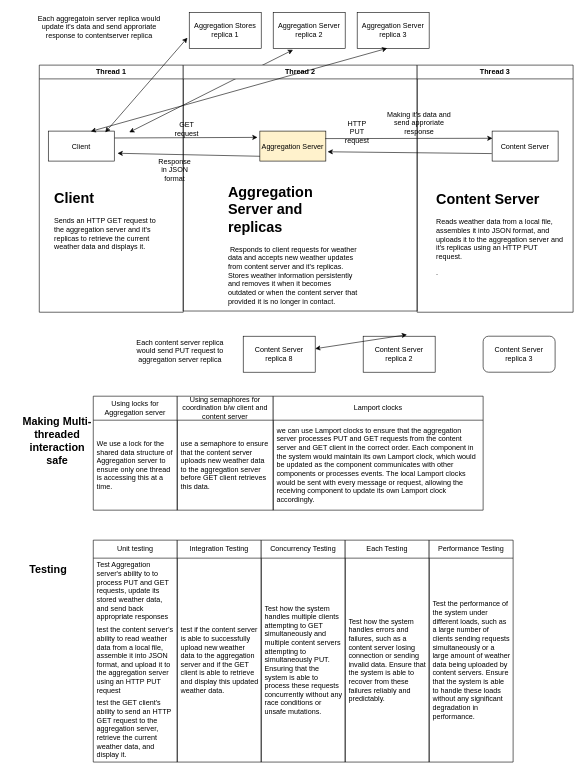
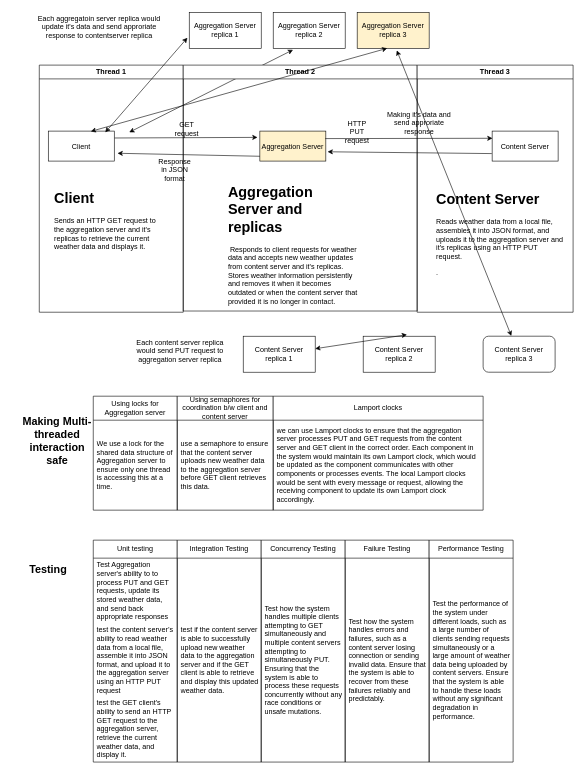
  <mxCell id="0" />
  <mxCell id="1" parent="0" />
  <mxCell id="2" value="Thread 1" style="swimlane;whiteSpace=wrap" parent="1" vertex="1"><mxGeometry x="65" y="108" width="240" height="412" as="geometry" /></mxCell>
  <mxCell id="3" value="Client" style="" parent="2" vertex="1"><mxGeometry x="15" y="110" width="110" height="50" as="geometry" /></mxCell>
  <mxCell id="4" value="GET request" style="text;html=1;strokeColor=none;fillColor=none;align=center;verticalAlign=middle;whiteSpace=wrap;rounded=0;" vertex="1" parent="2"><mxGeometry x="215.5" y="92" width="60" height="30" as="geometry" /></mxCell>
  <mxCell id="5" value="&lt;h1&gt;Client&lt;/h1&gt;&lt;p&gt;Sends an HTTP GET request to the aggregation server and it's replicas to retrieve the current weather data and displays it.&lt;br&gt;&lt;/p&gt;" style="text;html=1;strokeColor=none;fillColor=none;spacing=5;spacingTop=-20;whiteSpace=wrap;overflow=hidden;rounded=0;" vertex="1" parent="2"><mxGeometry x="20" y="202" width="190" height="120" as="geometry" /></mxCell>
  <mxCell id="6" value="" style="endArrow=classic;startArrow=classic;html=1;rounded=0;entryX=-0.025;entryY=0.708;entryDx=0;entryDy=0;entryPerimeter=0;" edge="1" parent="2" target="33"><mxGeometry width="50" height="50" relative="1" as="geometry"><mxPoint x="110" y="112" as="sourcePoint" /><mxPoint x="160" y="62" as="targetPoint" /></mxGeometry></mxCell>
  <mxCell id="7" value="" style="endArrow=classic;startArrow=classic;html=1;rounded=0;entryX=0.275;entryY=1.042;entryDx=0;entryDy=0;entryPerimeter=0;" edge="1" parent="2" target="34"><mxGeometry width="50" height="50" relative="1" as="geometry"><mxPoint x="150" y="112" as="sourcePoint" /><mxPoint x="200" y="62" as="targetPoint" /></mxGeometry></mxCell>
  <mxCell id="8" value="Thread 2" style="swimlane;whiteSpace=wrap" parent="1" vertex="1"><mxGeometry x="305" y="108" width="390" height="410" as="geometry" /></mxCell>
  <mxCell id="9" value="Aggregation Server" style="fillColor=#fff2cc;" parent="8" vertex="1"><mxGeometry x="127.75" y="110" width="110" height="50" as="geometry" /></mxCell>
  <mxCell id="10" value="HTTP PUT request" style="text;html=1;strokeColor=none;fillColor=none;align=center;verticalAlign=middle;whiteSpace=wrap;rounded=0;" vertex="1" parent="8"><mxGeometry x="260" y="97" width="60" height="30" as="geometry" /></mxCell>
  <mxCell id="11" value="&lt;h1&gt;Aggregation Server and replicas&lt;/h1&gt;&lt;p&gt;&amp;nbsp;Responds to client requests for weather data and accepts new weather updates from content server and it's replicas. Stores weather information persistently and removes it when it becomes outdated or when the content server that provided it is no longer in contact.&lt;br&gt;&lt;/p&gt;" style="text;html=1;strokeColor=none;fillColor=none;spacing=5;spacingTop=-20;whiteSpace=wrap;overflow=hidden;rounded=0;" vertex="1" parent="8"><mxGeometry x="70" y="192" width="225.5" height="218" as="geometry" /></mxCell>
  <mxCell id="12" value="Response in JSON format" style="text;html=1;strokeColor=none;fillColor=none;align=center;verticalAlign=middle;whiteSpace=wrap;rounded=0;" vertex="1" parent="8"><mxGeometry x="-44.5" y="160" width="60" height="30" as="geometry" /></mxCell>
  <mxCell id="13" value="Thread 3" style="swimlane;whiteSpace=wrap" parent="1" vertex="1"><mxGeometry x="695" y="108" width="260" height="412" as="geometry" /></mxCell>
  <mxCell id="14" value="Content Server" style="" parent="13" vertex="1"><mxGeometry x="125" y="110" width="110" height="50" as="geometry" /></mxCell>
  <mxCell id="15" value="Making it's data and send approriate response" style="text;html=1;strokeColor=none;fillColor=none;align=center;verticalAlign=middle;whiteSpace=wrap;rounded=0;" vertex="1" parent="13"><mxGeometry x="-54.5" y="82" width="114.5" height="30" as="geometry" /></mxCell>
  <mxCell id="16" value="&lt;h1&gt;Content Server&lt;/h1&gt;Reads weather data from a local file, assembles it into JSON format, and uploads it to the aggregation server and it's replicas using an HTTP PUT request.&lt;p&gt;.&lt;br&gt;&lt;/p&gt;" style="text;html=1;strokeColor=none;fillColor=none;spacing=5;spacingTop=-20;whiteSpace=wrap;overflow=hidden;rounded=0;" vertex="1" parent="13"><mxGeometry x="27.25" y="204" width="222.75" height="186" as="geometry" /></mxCell>
  <mxCell id="17" value="" style="endArrow=classic;html=1;rounded=0;entryX=1.05;entryY=0.74;entryDx=0;entryDy=0;entryPerimeter=0;exitX=0;exitY=0.84;exitDx=0;exitDy=0;exitPerimeter=0;" edge="1" parent="1" source="9" target="3"><mxGeometry width="50" height="50" relative="1" as="geometry"><mxPoint x="485" y="360" as="sourcePoint" /><mxPoint x="535" y="310" as="targetPoint" /></mxGeometry></mxCell>
  <mxCell id="18" value="" style="endArrow=classic;html=1;rounded=0;entryX=0.005;entryY=0.24;entryDx=0;entryDy=0;entryPerimeter=0;exitX=0.991;exitY=0.25;exitDx=0;exitDy=0;exitPerimeter=0;" edge="1" parent="1" source="9" target="14"><mxGeometry width="50" height="50" relative="1" as="geometry"><mxPoint x="685" y="280" as="sourcePoint" /><mxPoint x="735" y="230" as="targetPoint" /></mxGeometry></mxCell>
  <mxCell id="19" value="" style="endArrow=classic;html=1;rounded=0;entryX=1.027;entryY=0.69;entryDx=0;entryDy=0;entryPerimeter=0;exitX=-0.005;exitY=0.75;exitDx=0;exitDy=0;exitPerimeter=0;" edge="1" parent="1" source="14" target="9"><mxGeometry width="50" height="50" relative="1" as="geometry"><mxPoint x="685" y="310" as="sourcePoint" /><mxPoint x="735" y="260" as="targetPoint" /></mxGeometry></mxCell>
  <mxCell id="20" value="" style="endArrow=classic;html=1;rounded=0;exitX=1.005;exitY=0.23;exitDx=0;exitDy=0;exitPerimeter=0;entryX=-0.036;entryY=0.21;entryDx=0;entryDy=0;entryPerimeter=0;" edge="1" parent="1" source="3" target="9"><mxGeometry width="50" height="50" relative="1" as="geometry"><mxPoint x="365" y="260" as="sourcePoint" /><mxPoint x="415" y="210" as="targetPoint" /></mxGeometry></mxCell>
  <mxCell id="21" value="Unit testing" style="swimlane;fontStyle=0;childLayout=stackLayout;horizontal=1;startSize=30;horizontalStack=0;resizeParent=1;resizeParentMax=0;resizeLast=0;collapsible=1;marginBottom=0;whiteSpace=wrap;html=1;" vertex="1" parent="1"><mxGeometry x="155" y="900" width="140" height="370" as="geometry" /></mxCell>
  <mxCell id="22" value="Test Aggregation server's ability to&amp;nbsp;to process PUT and GET requests, update its stored weather data, and send back appropriate responses" style="text;strokeColor=none;fillColor=none;align=left;verticalAlign=middle;spacingLeft=4;spacingRight=4;overflow=hidden;points=[[0,0.5],[1,0.5]];portConstraint=eastwest;rotatable=0;whiteSpace=wrap;html=1;" vertex="1" parent="21"><mxGeometry y="30" width="140" height="110" as="geometry" /></mxCell>
  <mxCell id="23" value="test the content server’s ability to read weather data from a local file, assemble it into JSON format, and upload it to the aggregation server using an HTTP PUT request" style="text;strokeColor=none;fillColor=none;align=left;verticalAlign=middle;spacingLeft=4;spacingRight=4;overflow=hidden;points=[[0,0.5],[1,0.5]];portConstraint=eastwest;rotatable=0;whiteSpace=wrap;html=1;" vertex="1" parent="21"><mxGeometry y="140" width="140" height="120" as="geometry" /></mxCell>
  <mxCell id="24" value="test the GET client’s ability to send an HTTP GET request to the aggregation server, retrieve the current weather data, and display it." style="text;strokeColor=none;fillColor=none;align=left;verticalAlign=middle;spacingLeft=4;spacingRight=4;overflow=hidden;points=[[0,0.5],[1,0.5]];portConstraint=eastwest;rotatable=0;whiteSpace=wrap;html=1;" vertex="1" parent="21"><mxGeometry y="260" width="140" height="110" as="geometry" /></mxCell>
  <mxCell id="25" value="Integration Testing" style="swimlane;fontStyle=0;childLayout=stackLayout;horizontal=1;startSize=30;horizontalStack=0;resizeParent=1;resizeParentMax=0;resizeLast=0;collapsible=1;marginBottom=0;whiteSpace=wrap;html=1;" vertex="1" parent="1"><mxGeometry x="295" y="900" width="140" height="370" as="geometry" /></mxCell>
  <mxCell id="26" value="test if the content server is able to successfully upload new weather data to the aggregation server and if the GET client is able to retrieve and display this updated weather data." style="text;strokeColor=none;fillColor=none;align=left;verticalAlign=middle;spacingLeft=4;spacingRight=4;overflow=hidden;points=[[0,0.5],[1,0.5]];portConstraint=eastwest;rotatable=0;whiteSpace=wrap;html=1;" vertex="1" parent="25"><mxGeometry y="30" width="140" height="340" as="geometry" /></mxCell>
  <mxCell id="27" value="Concurrency Testing" style="swimlane;fontStyle=0;childLayout=stackLayout;horizontal=1;startSize=30;horizontalStack=0;resizeParent=1;resizeParentMax=0;resizeLast=0;collapsible=1;marginBottom=0;whiteSpace=wrap;html=1;" vertex="1" parent="1"><mxGeometry x="435" y="900" width="140" height="370" as="geometry" /></mxCell>
  <mxCell id="28" value="Test how the system handles multiple clients attempting to GET simultaneously and multiple content servers attempting to simultaneously PUT. Ensuring that the system is able to process these requests concurrently without any race conditions or unsafe mutations." style="text;strokeColor=none;fillColor=none;align=left;verticalAlign=middle;spacingLeft=4;spacingRight=4;overflow=hidden;points=[[0,0.5],[1,0.5]];portConstraint=eastwest;rotatable=0;whiteSpace=wrap;html=1;" vertex="1" parent="27"><mxGeometry y="30" width="140" height="340" as="geometry" /></mxCell>
- <mxCell id="29" value="Each Testing" style="swimlane;fontStyle=0;childLayout=stackLayout;horizontal=1;startSize=30;horizontalStack=0;resizeParent=1;resizeParentMax=0;resizeLast=0;collapsible=1;marginBottom=0;whiteSpace=wrap;html=1;" vertex="1" parent="1"><mxGeometry x="575" y="900" width="140" height="370" as="geometry" /></mxCell>
+ <mxCell id="29" value="Failure Testing" style="swimlane;fontStyle=0;childLayout=stackLayout;horizontal=1;startSize=30;horizontalStack=0;resizeParent=1;resizeParentMax=0;resizeLast=0;collapsible=1;marginBottom=0;whiteSpace=wrap;html=1;" vertex="1" parent="1"><mxGeometry x="575" y="900" width="140" height="370" as="geometry" /></mxCell>
  <mxCell id="30" value="Test how the system handles errors and failures, such as a content server losing connection or sending invalid data. Ensure that the system is able to recover from these failures reliably and predictably." style="text;strokeColor=none;fillColor=none;align=left;verticalAlign=middle;spacingLeft=4;spacingRight=4;overflow=hidden;points=[[0,0.5],[1,0.5]];portConstraint=eastwest;rotatable=0;whiteSpace=wrap;html=1;" vertex="1" parent="29"><mxGeometry y="30" width="140" height="340" as="geometry" /></mxCell>
  <mxCell id="31" value="Performance Testing" style="swimlane;fontStyle=0;childLayout=stackLayout;horizontal=1;startSize=30;horizontalStack=0;resizeParent=1;resizeParentMax=0;resizeLast=0;collapsible=1;marginBottom=0;whiteSpace=wrap;html=1;" vertex="1" parent="1"><mxGeometry x="715" y="900" width="140" height="370" as="geometry" /></mxCell>
  <mxCell id="32" value="Test the performance of the system under different loads, such as a large number of clients sending requests simultaneously or a large amount of weather data being uploaded by content servers. Ensure that the system is able to handle these loads without any significant degradation in performance." style="text;strokeColor=none;fillColor=none;align=left;verticalAlign=middle;spacingLeft=4;spacingRight=4;overflow=hidden;points=[[0,0.5],[1,0.5]];portConstraint=eastwest;rotatable=0;whiteSpace=wrap;html=1;" vertex="1" parent="31"><mxGeometry y="30" width="140" height="340" as="geometry" /></mxCell>
- <mxCell id="33" value="Aggregation Stores replica 1" style="rounded=0;whiteSpace=wrap;html=1;" vertex="1" parent="1"><mxGeometry x="315" y="20" width="120" height="60" as="geometry" /></mxCell>
+ <mxCell id="33" value="Aggregation Server replica 1" style="rounded=0;whiteSpace=wrap;html=1;" vertex="1" parent="1"><mxGeometry x="315" y="20" width="120" height="60" as="geometry" /></mxCell>
  <mxCell id="34" value="Aggregation Server replica 2" style="rounded=0;whiteSpace=wrap;html=1;" vertex="1" parent="1"><mxGeometry x="455" y="20" width="120" height="60" as="geometry" /></mxCell>
- <mxCell id="35" value="Aggregation Server replica 3" style="rounded=0;whiteSpace=wrap;html=1;" vertex="1" parent="1"><mxGeometry x="595" y="20" width="120" height="60" as="geometry" /></mxCell>
+ <mxCell id="35" value="Aggregation Server replica 3" style="rounded=0;whiteSpace=wrap;html=1;fillColor=#fff2cc;" vertex="1" parent="1"><mxGeometry x="595" y="20" width="120" height="60" as="geometry" /></mxCell>
  <mxCell id="36" value="Using locks for Aggregation server" style="swimlane;fontStyle=0;childLayout=stackLayout;horizontal=1;startSize=40;horizontalStack=0;resizeParent=1;resizeParentMax=0;resizeLast=0;collapsible=1;marginBottom=0;whiteSpace=wrap;html=1;" vertex="1" parent="1"><mxGeometry x="155" y="660" width="140" height="190" as="geometry" /></mxCell>
  <mxCell id="37" value="We use a lock for the shared data structure of Aggregation server to ensure only one thread is accessing this at a time." style="text;strokeColor=none;fillColor=none;align=left;verticalAlign=middle;spacingLeft=4;spacingRight=4;overflow=hidden;points=[[0,0.5],[1,0.5]];portConstraint=eastwest;rotatable=0;whiteSpace=wrap;html=1;" vertex="1" parent="36"><mxGeometry y="40" width="140" height="150" as="geometry" /></mxCell>
  <mxCell id="38" value="&lt;b&gt;&lt;font style=&quot;font-size: 18px;&quot;&gt;Making Multi-threaded interaction safe&lt;/font&gt;&lt;/b&gt;" style="text;html=1;strokeColor=none;fillColor=none;align=center;verticalAlign=middle;whiteSpace=wrap;rounded=0;" vertex="1" parent="1"><mxGeometry x="35" y="680" width="120" height="110" as="geometry" /></mxCell>
  <mxCell id="39" value="Using semaphores for coordination b/w client and content server" style="swimlane;fontStyle=0;childLayout=stackLayout;horizontal=1;startSize=40;horizontalStack=0;resizeParent=1;resizeParentMax=0;resizeLast=0;collapsible=1;marginBottom=0;whiteSpace=wrap;html=1;" vertex="1" parent="1"><mxGeometry x="295" y="660" width="160" height="190" as="geometry" /></mxCell>
  <mxCell id="40" value="use a semaphore to ensure that the content server uploads new weather data to the aggregation server before GET client retrieves this data." style="text;strokeColor=none;fillColor=none;align=left;verticalAlign=middle;spacingLeft=4;spacingRight=4;overflow=hidden;points=[[0,0.5],[1,0.5]];portConstraint=eastwest;rotatable=0;whiteSpace=wrap;html=1;" vertex="1" parent="39"><mxGeometry y="40" width="160" height="150" as="geometry" /></mxCell>
  <mxCell id="41" value="" style="endArrow=classic;startArrow=classic;html=1;rounded=0;exitX=0.645;exitY=0.01;exitDx=0;exitDy=0;exitPerimeter=0;" edge="1" parent="1" source="3"><mxGeometry width="50" height="50" relative="1" as="geometry"><mxPoint x="595" y="130" as="sourcePoint" /><mxPoint x="645" y="80" as="targetPoint" /></mxGeometry></mxCell>
  <mxCell id="42" value="&lt;b&gt;&lt;font style=&quot;font-size: 18px;&quot;&gt;Testing&lt;/font&gt;&lt;/b&gt;" style="text;html=1;strokeColor=none;fillColor=none;align=center;verticalAlign=middle;whiteSpace=wrap;rounded=0;" vertex="1" parent="1"><mxGeometry x="20" y="895" width="120" height="110" as="geometry" /></mxCell>
  <mxCell id="43" value="Lamport clocks" style="swimlane;fontStyle=0;childLayout=stackLayout;horizontal=1;startSize=40;horizontalStack=0;resizeParent=1;resizeParentMax=0;resizeLast=0;collapsible=1;marginBottom=0;whiteSpace=wrap;html=1;" vertex="1" parent="1"><mxGeometry x="455" y="660" width="350" height="190" as="geometry" /></mxCell>
  <mxCell id="44" value="we can&amp;nbsp;use Lamport clocks to ensure that the aggregation server processes PUT and GET requests from the content server and GET client in the correct order. Each component in the system would maintain its own Lamport clock, which would be updated as the component communicates with other components or processes events. The local Lamport clocks would be sent with every message or request, allowing the receiving component to update its own Lamport clock accordingly." style="text;strokeColor=none;fillColor=none;align=left;verticalAlign=middle;spacingLeft=4;spacingRight=4;overflow=hidden;points=[[0,0.5],[1,0.5]];portConstraint=eastwest;rotatable=0;whiteSpace=wrap;html=1;" vertex="1" parent="43"><mxGeometry y="40" width="350" height="150" as="geometry" /></mxCell>
  <mxCell id="45" value="Content Server replica 2" style="rounded=0;whiteSpace=wrap;html=1;" vertex="1" parent="1"><mxGeometry x="605" y="560" width="120" height="60" as="geometry" /></mxCell>
  <mxCell id="46" value="Content Server replica 3" style="whiteSpace=wrap;html=1;rounded=1;" vertex="1" parent="1"><mxGeometry x="805" y="560" width="120" height="60" as="geometry" /></mxCell>
- <mxCell id="47" value="Content Server replica 8" style="rounded=0;whiteSpace=wrap;html=1;" vertex="1" parent="1"><mxGeometry x="405" y="560" width="120" height="60" as="geometry" /></mxCell>
+ <mxCell id="47" value="Content Server replica 1" style="rounded=0;whiteSpace=wrap;html=1;" vertex="1" parent="1"><mxGeometry x="405" y="560" width="120" height="60" as="geometry" /></mxCell>
  <mxCell id="48" value="" style="endArrow=classic;startArrow=classic;html=1;rounded=0;exitX=0.608;exitY=-0.042;exitDx=0;exitDy=0;exitPerimeter=0;" edge="1" parent="1" source="45" target="47"><mxGeometry width="50" height="50" relative="1" as="geometry"><mxPoint x="295" y="590" as="sourcePoint" /><mxPoint x="345" y="540" as="targetPoint" /></mxGeometry></mxCell>
+ <mxCell id="49" value="" style="endArrow=classic;startArrow=classic;html=1;rounded=0;entryX=0.55;entryY=1.058;entryDx=0;entryDy=0;entryPerimeter=0;exitX=0.392;exitY=-0.008;exitDx=0;exitDy=0;exitPerimeter=0;" edge="1" parent="1" source="46" target="35"><mxGeometry width="50" height="50" relative="1" as="geometry"><mxPoint x="535" y="590" as="sourcePoint" /><mxPoint x="585" y="540" as="targetPoint" /></mxGeometry></mxCell>
  <mxCell id="50" value="Each content server replica would send PUT request to aggregation server replica" style="text;html=1;strokeColor=none;fillColor=none;align=center;verticalAlign=middle;whiteSpace=wrap;rounded=0;" vertex="1" parent="1"><mxGeometry x="215" y="570" width="170" height="30" as="geometry" /></mxCell>
  <mxCell id="51" value="Each aggregatoin server replica would update it's data and send approriate response to contentserver replica" style="text;html=1;strokeColor=none;fillColor=none;align=center;verticalAlign=middle;whiteSpace=wrap;rounded=0;" vertex="1" parent="1"><mxGeometry x="55" y="30" width="220" height="30" as="geometry" /></mxCell>
